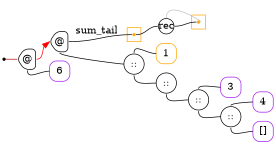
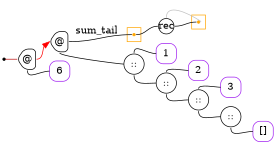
  digraph {
    labeldistance=0
    nodesep=.175
    rankdir=LR
    ranksep=.175
    node [color="#000000" fixedsize=true orientation=90 shape=square style=rounded]
    edge [arrowhead=none arrowtail=none headport=w tailport=s]
    ndcluster_nd60 [color=orange shape=point style=""]
    ndcluster_nd140 [color=orange shape=point style=""]
    n3 [height=.3 label=rec shape=circle width=.3 orientation=""]
    nd1 [shape=point color="" orientation="" style=""]
    n5 [height=.4 label="@" shape=house width=.4]
    n6 [height=.4 label="@" shape=house width=.4]
    n7 [color=purple height=.4 label=6 width=.4]
    n8 [height=.4 label="::" shape=circle width=.4 orientation=""]
-   n9 [color=orange height=.4 label=1 width=.4]
+   n9 [color=purple height=.4 label=1 width=.4]
    n10 [height=.4 label="::" shape=circle width=.4 orientation=""]
+   n11 [color=purple height=.4 label=2 width=.4]
    n12 [height=.4 label="::" shape=circle width=.4 orientation=""]
    n13 [color=purple height=.4 label=3 width=.4]
    n14 [height=.4 label="::" shape=circle width=.4 orientation=""]
-   n15 [color=purple height=.4 label=4 width=.4]
    n16 [color=purple height=.4 label="[]" width=.4]
    subgraph cluster_1 {
      color=orange
      style=fill
      ndcluster_nd60
    }
    subgraph cluster_2 {
      color=orange
      style=fill
      ndcluster_nd140
    }
    ndcluster_nd60 -> n3 [color=black tailport=e]
    n3 -> ndcluster_nd140 [color=grey dir=back headport=e tailport=n]
    n3 -> ndcluster_nd140 [tailport=e]
    nd1 -> n5 [color="#b70000" tailport=e]
    n5 -> n6 [arrowhead=normal color=red tailport=e]
    n5 -> n7
    n6 -> ndcluster_nd60 [label=sum_tail tailport=e]
    n6 -> n8
    n8 -> n9 [tailport=n]
    n8 -> n10
+   n10 -> n11 [tailport=n]
    n10 -> n12
    n12 -> n13 [tailport=n]
    n12 -> n14
-   n14 -> n15 [tailport=n]
    n14 -> n16
  }
